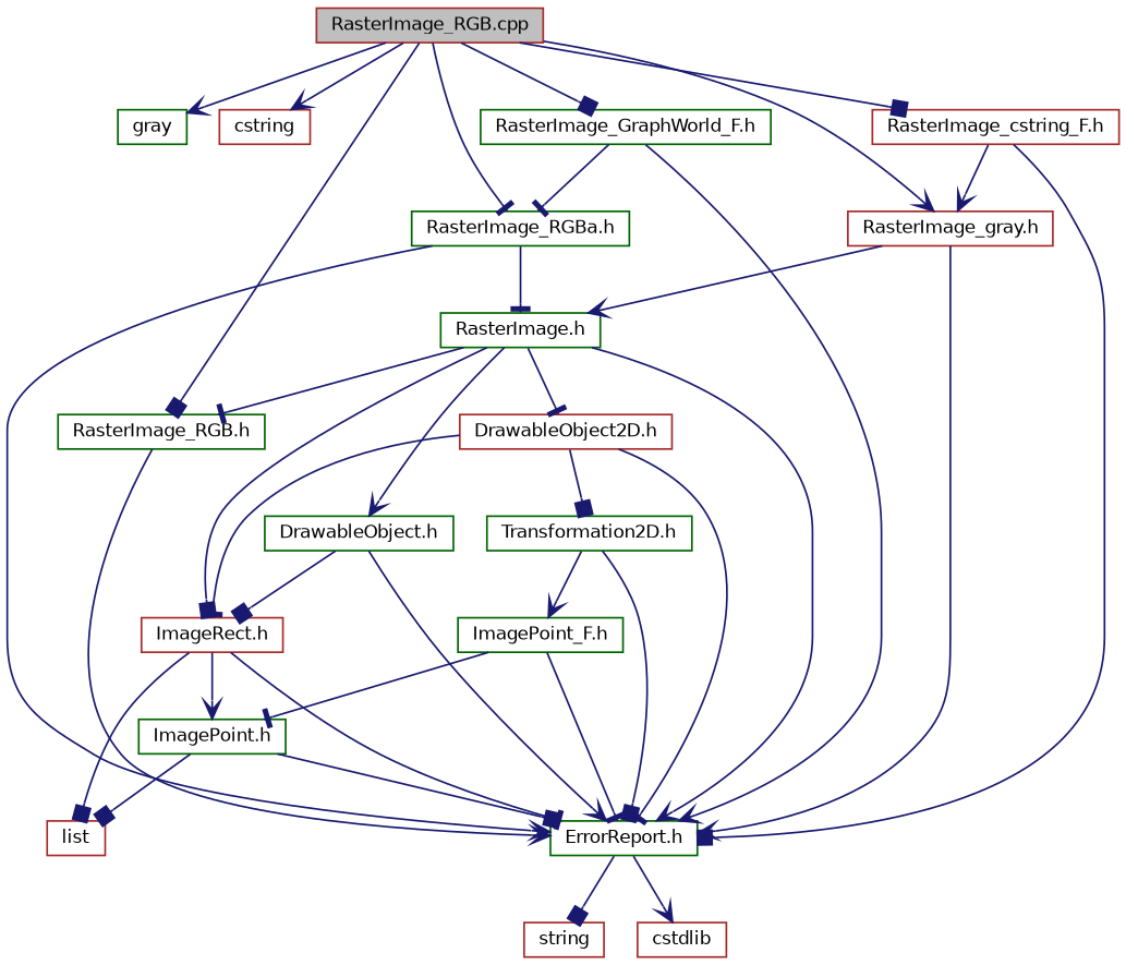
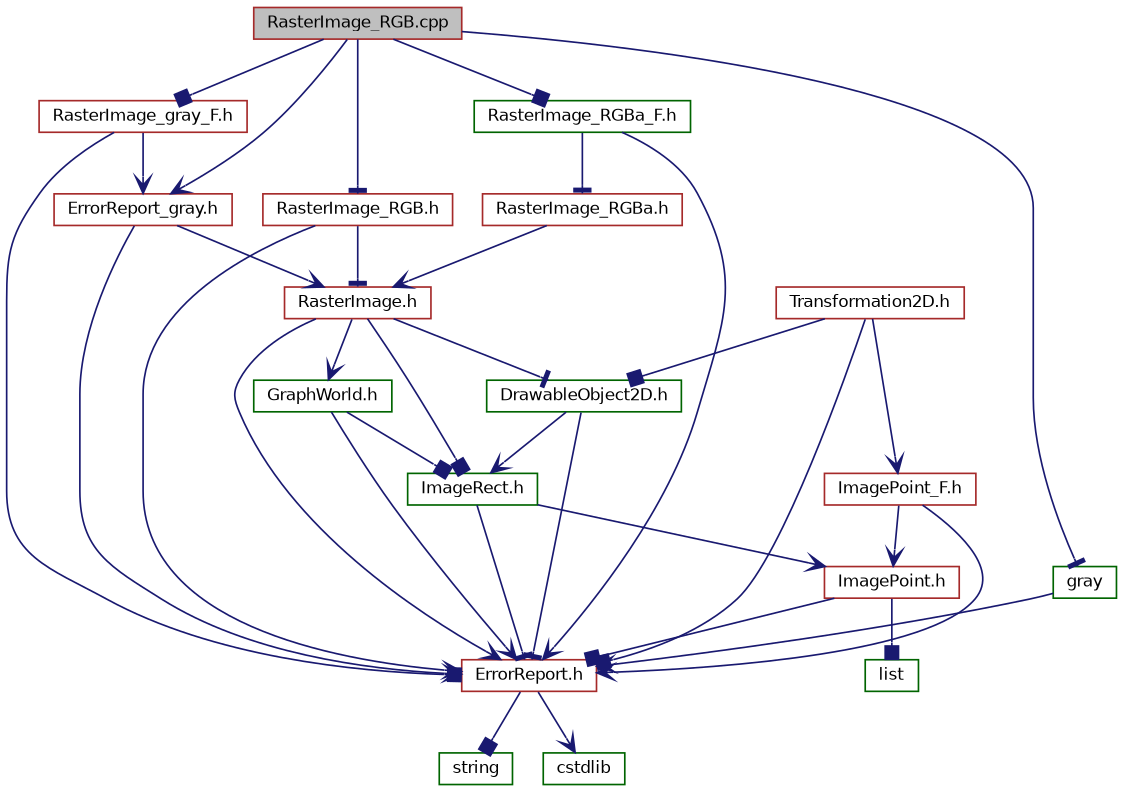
  digraph {
    node [color=brown fillcolor=white fontname=Helvetica fontsize=10 shape=record style=filled]
    edge [arrowhead=vee color=midnightblue fontname=Helvetica fontsize=10 labelfontname=Helvetica labelfontsize=10 style=solid]
    n1 [fillcolor=grey75 fontcolor=black height=0.2 label="RasterImage_RGB.cpp" width=0.4]
    n2 [color=darkgreen height=0.2 label=gray width=0.4]
-   n3 [height=0.2 label=cstring width=0.4]
-   n4 [height=0.2 label="RasterImage_gray.h" width=0.4]
-   n5 [height=0.2 label="RasterImage_cstring_F.h" width=0.4]
-   n6 [color=darkgreen height=0.2 label="RasterImage_RGB.h" width=0.4]
-   n7 [color=darkgreen height=0.2 label="RasterImage_RGBa.h" width=0.4]
-   n8 [color=darkgreen height=0.2 label="RasterImage_GraphWorld_F.h" width=0.4]
-   n9 [color=darkgreen height=0.2 label="ErrorReport.h" width=0.4]
-   n10 [color=darkgreen height=0.2 label="RasterImage.h" width=0.4]
-   n11 [height=0.2 label=string width=0.4]
-   n12 [height=0.2 label=cstdlib width=0.4]
-   n13 [height=0.2 label="ImageRect.h" width=0.4]
-   n14 [height=0.2 label="DrawableObject2D.h" width=0.4]
-   n15 [color=darkgreen height=0.2 label="DrawableObject.h" width=0.4]
-   n16 [height=0.2 label=list width=0.4]
-   n17 [color=darkgreen height=0.2 label="ImagePoint.h" width=0.4]
-   n18 [color=darkgreen height=0.2 label="Transformation2D.h" width=0.4]
-   n19 [color=darkgreen height=0.2 label="ImagePoint_F.h" width=0.4]
-   n1 -> n2
-   n1 -> n3
+   n4 [height=0.2 label="ErrorReport_gray.h" width=0.4]
+   n5 [height=0.2 label="RasterImage_gray_F.h" width=0.4]
+   n6 [height=0.2 label="RasterImage_RGB.h" width=0.4]
+   n7 [height=0.2 label="RasterImage_RGBa.h" width=0.4]
+   n8 [color=darkgreen height=0.2 label="RasterImage_RGBa_F.h" width=0.4]
+   n9 [height=0.2 label="ErrorReport.h" width=0.4]
+   n10 [height=0.2 label="RasterImage.h" width=0.4]
+   n11 [color=darkgreen height=0.2 label=string width=0.4]
+   n12 [color=darkgreen height=0.2 label=cstdlib width=0.4]
+   n13 [color=darkgreen height=0.2 label="ImageRect.h" width=0.4]
+   n14 [color=darkgreen height=0.2 label="DrawableObject2D.h" width=0.4]
+   n15 [color=darkgreen height=0.2 label="GraphWorld.h" width=0.4]
+   n16 [color=darkgreen height=0.2 label=list width=0.4]
+   n17 [height=0.2 label="ImagePoint.h" width=0.4]
+   n18 [height=0.2 label="Transformation2D.h" width=0.4]
+   n19 [height=0.2 label="ImagePoint_F.h" width=0.4]
+   n1 -> n2 [arrowhead=tee]
    n1 -> n4
    n1 -> n5 [arrowhead=box]
-   n1 -> n6 [arrowhead=box]
-   n1 -> n7 [arrowhead=tee]
+   n1 -> n6 [arrowhead=tee]
    n1 -> n8 [arrowhead=box]
    n4 -> n9
    n4 -> n10
    n5 -> n4
    n5 -> n9 [arrowhead=box]
    n6 -> n9
-   n10 -> n6 [arrowhead=tee]
-   n7 -> n9
-   n7 -> n10 [arrowhead=tee]
+   n6 -> n10 [arrowhead=tee]
+   n2 -> n9
+   n7 -> n10
    n8 -> n7 [arrowhead=tee]
    n8 -> n9
    n9 -> n11 [arrowhead=box]
    n9 -> n12
    n10 -> n9
    n10 -> n13 [arrowhead=box]
    n10 -> n14 [arrowhead=tee]
    n10 -> n15
    n13 -> n9 [arrowhead=tee]
-   n13 -> n16 [arrowhead=box]
    n13 -> n17
    n14 -> n9 [arrowhead=tee]
-   n14 -> n13 [arrowhead=tee]
-   n14 -> n18 [arrowhead=box]
+   n14 -> n13
+   n18 -> n14 [arrowhead=box]
    n15 -> n9
    n15 -> n13 [arrowhead=box]
    n17 -> n9 [arrowhead=box]
    n17 -> n16 [arrowhead=box]
    n18 -> n9 [arrowhead=box]
    n18 -> n19
-   n19 -> n9 [arrowhead=tee]
-   n19 -> n17 [arrowhead=tee]
+   n19 -> n9
+   n19 -> n17
  }
